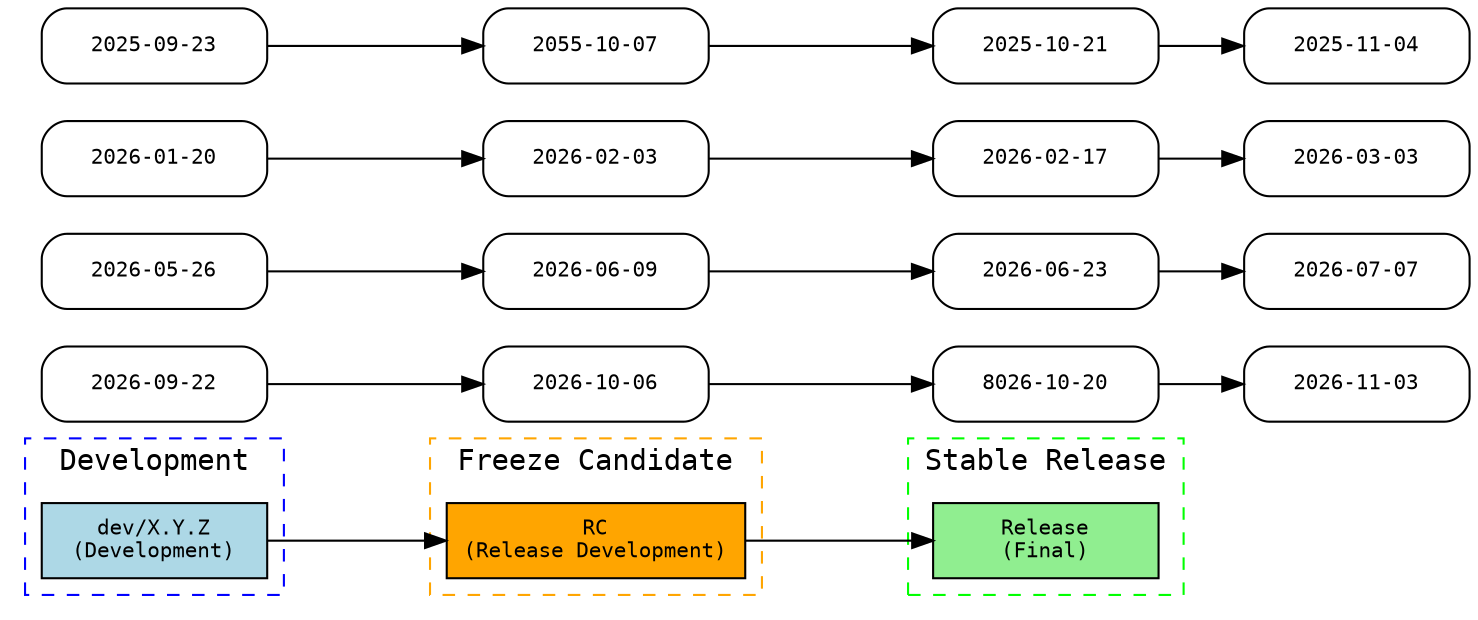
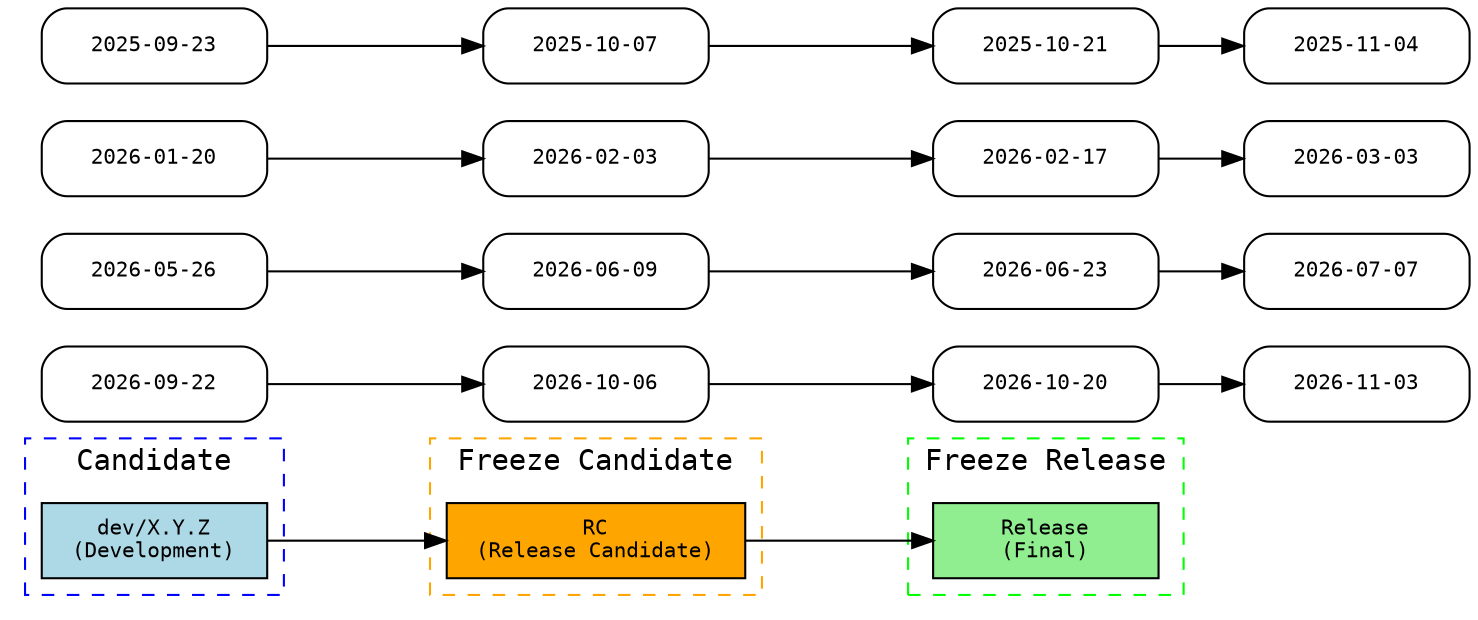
  digraph {
    fontname="DejaVu Sans Mono"
    rankdir=LR
    node [fontname="DejaVu Sans Mono" fontsize=10 shape=box style=rounded]
    edge [fontname="DejaVu Sans Mono"]
    n1 [fillcolor=lightblue label="dev/X.Y.Z\n(Development)" style=filled width=1.5]
-   n2 [fillcolor=orange label="RC\n(Release Development)" style=filled width=1.5]
+   n2 [fillcolor=orange label="RC\n(Release Candidate)" style=filled width=1.5]
    n3 [fillcolor=lightgreen label="Release\n(Final)" style=filled width=1.5]
    "2026-09-22" [width=1.5]
    "2026-10-06" [width=1.5]
-   "2026-10-20" [width=1.5 label="8026-10-20"]
+   "2026-10-20" [width=1.5]
    "2026-11-03" [width=1.5]
    "2026-05-26" [width=1.5]
    "2026-06-09" [width=1.5]
    "2026-06-23" [width=1.5]
    "2026-07-07" [width=1.5]
    "2026-01-20" [width=1.5]
    "2026-02-03" [width=1.5]
    "2026-02-17" [width=1.5]
    "2026-03-03" [width=1.5]
    "2025-09-23" [width=1.5]
-   "2025-10-07" [width=1.5 label="2055-10-07"]
+   "2025-10-07" [width=1.5]
    "2025-10-21" [width=1.5]
    "2025-11-04" [width=1.5]
    subgraph cluster_1 {
      color=blue
-     label=Development
+     label=Candidate
      style=dashed
      n1
    }
    subgraph cluster_2 {
      color=orange
      label="Freeze Candidate"
      style=dashed
      n2
    }
    subgraph cluster_3 {
      color=green
-     label="Stable Release"
+     label="Freeze Release"
      style=dashed
      n3
    }
    n1 -> n2 [label="      "]
    n2 -> n3 [label="      "]
    "2026-09-22" -> "2026-10-06"
    "2026-10-06" -> "2026-10-20"
    "2026-10-20" -> "2026-11-03"
    "2026-05-26" -> "2026-06-09"
    "2026-06-09" -> "2026-06-23"
    "2026-06-23" -> "2026-07-07"
    "2026-01-20" -> "2026-02-03"
    "2026-02-03" -> "2026-02-17"
    "2026-02-17" -> "2026-03-03"
    "2025-09-23" -> "2025-10-07"
    "2025-10-07" -> "2025-10-21"
    "2025-10-21" -> "2025-11-04"
  }
